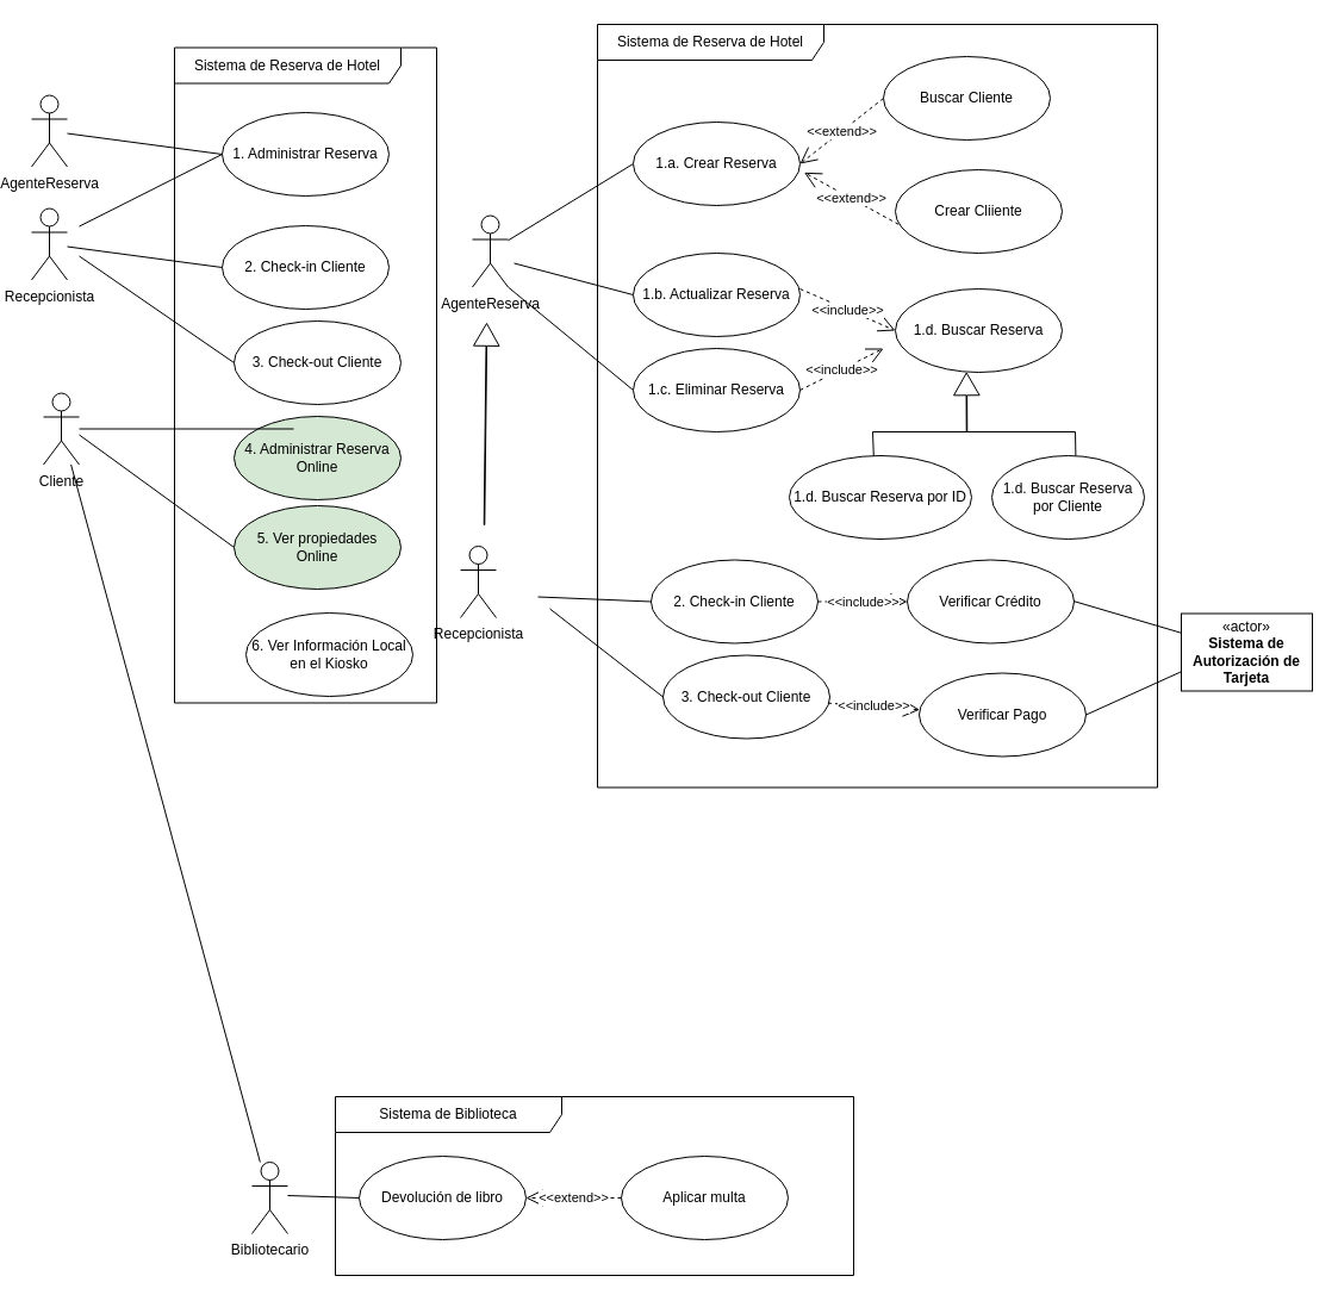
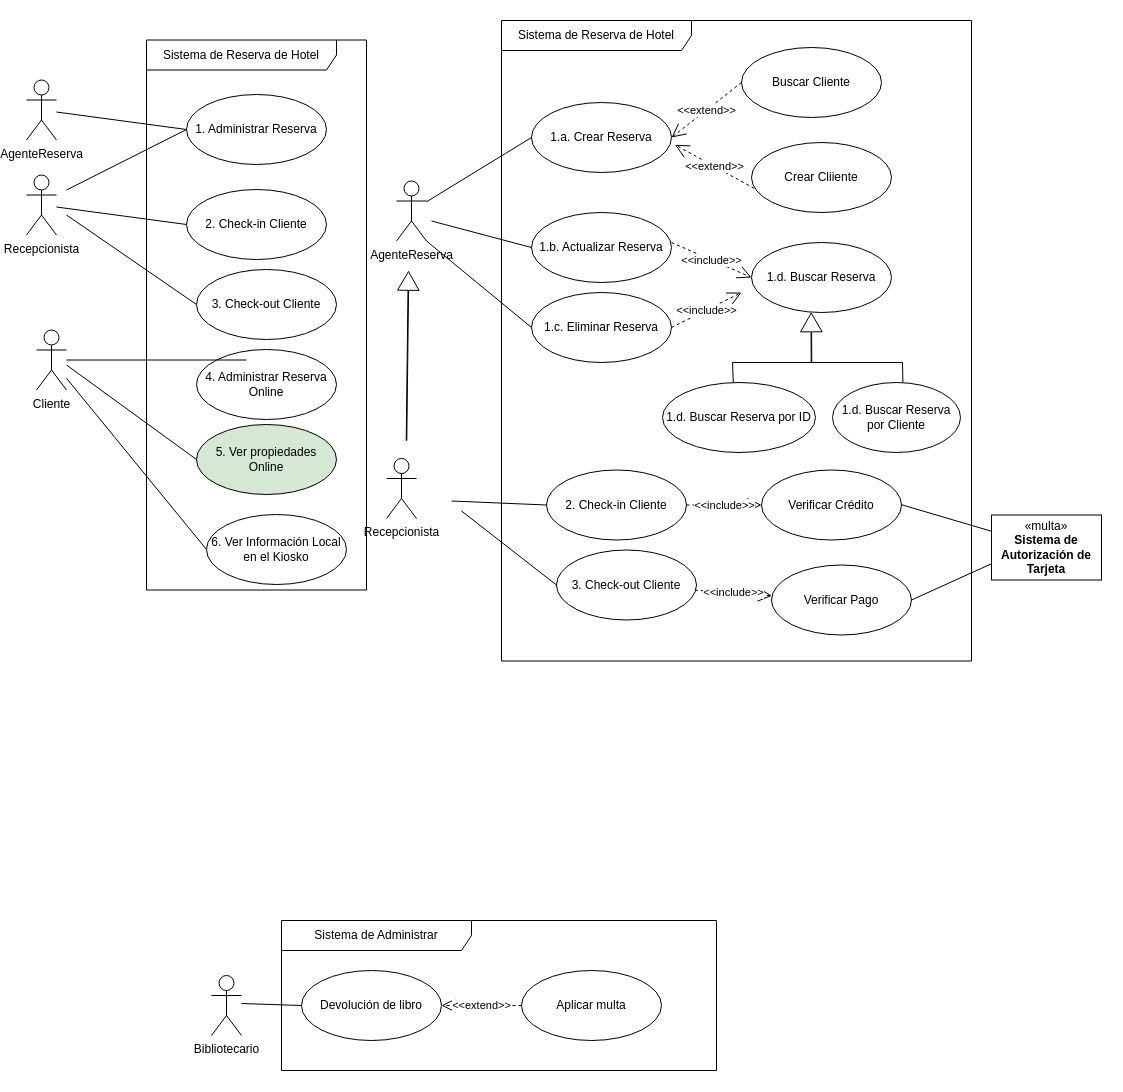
  <mxCell id="0" />
  <mxCell id="1" parent="0" />
  <mxCell id="2" value="AgenteReserva" style="shape=umlActor;verticalLabelPosition=bottom;verticalAlign=top;html=1;" vertex="1" parent="1"><mxGeometry x="20" y="79.5" width="30" height="60" as="geometry" /></mxCell>
  <mxCell id="3" value="1. Administrar Reserva" style="ellipse;whiteSpace=wrap;html=1;" vertex="1" parent="1"><mxGeometry x="180" y="94" width="140" height="70" as="geometry" /></mxCell>
  <mxCell id="4" value="" style="endArrow=none;html=1;rounded=0;entryX=0;entryY=0.5;entryDx=0;entryDy=0;" edge="1" parent="1" source="2" target="3"><mxGeometry width="50" height="50" relative="1" as="geometry"><mxPoint x="290" y="189.5" as="sourcePoint" /><mxPoint x="340" y="139.5" as="targetPoint" /></mxGeometry></mxCell>
  <mxCell id="5" value="Recepcionista" style="shape=umlActor;verticalLabelPosition=bottom;verticalAlign=top;html=1;" vertex="1" parent="1"><mxGeometry x="20" y="174.5" width="30" height="60" as="geometry" /></mxCell>
  <mxCell id="6" value="2. Check-in Cliente" style="ellipse;whiteSpace=wrap;html=1;" vertex="1" parent="1"><mxGeometry x="180" y="189" width="140" height="70" as="geometry" /></mxCell>
  <mxCell id="7" value="" style="endArrow=none;html=1;rounded=0;entryX=0;entryY=0.5;entryDx=0;entryDy=0;" edge="1" source="5" target="6" parent="1"><mxGeometry width="50" height="50" relative="1" as="geometry"><mxPoint x="290" y="284.5" as="sourcePoint" /><mxPoint x="340" y="234.5" as="targetPoint" /></mxGeometry></mxCell>
  <mxCell id="8" value="Sistema de Reserva de Hotel" style="shape=umlFrame;whiteSpace=wrap;html=1;pointerEvents=0;width=190;height=30;" vertex="1" parent="1"><mxGeometry x="140" y="39.5" width="220" height="550" as="geometry" /></mxCell>
  <mxCell id="9" value="Cliente" style="shape=umlActor;verticalLabelPosition=bottom;verticalAlign=top;html=1;" vertex="1" parent="1"><mxGeometry x="30" y="329.5" width="30" height="60" as="geometry" /></mxCell>
- <mxCell id="10" value="4. Administrar Reserva Online" style="ellipse;whiteSpace=wrap;html=1;fillColor=#d5e8d4;" vertex="1" parent="1"><mxGeometry x="190" y="349" width="140" height="70" as="geometry" /></mxCell>
+ <mxCell id="10" value="4. Administrar Reserva Online" style="ellipse;whiteSpace=wrap;html=1;" vertex="1" parent="1"><mxGeometry x="190" y="349" width="140" height="70" as="geometry" /></mxCell>
  <mxCell id="11" value="" style="endArrow=none;html=1;rounded=0;entryX=0;entryY=0.5;entryDx=0;entryDy=0;" edge="1" source="9" parent="1"><mxGeometry width="50" height="50" relative="1" as="geometry"><mxPoint x="300" y="439.5" as="sourcePoint" /><mxPoint x="240" y="359.5" as="targetPoint" /></mxGeometry></mxCell>
  <mxCell id="12" value="" style="endArrow=none;html=1;rounded=0;entryX=0;entryY=0.5;entryDx=0;entryDy=0;" edge="1" target="13" parent="1"><mxGeometry width="50" height="50" relative="1" as="geometry"><mxPoint x="60" y="364.5" as="sourcePoint" /><mxPoint x="360" y="399.5" as="targetPoint" /></mxGeometry></mxCell>
  <mxCell id="13" value="5. Ver propiedades Online" style="ellipse;whiteSpace=wrap;html=1;fillColor=#d5e8d4;" vertex="1" parent="1"><mxGeometry x="190" y="424" width="140" height="70" as="geometry" /></mxCell>
- <mxCell id="14" value="" style="endArrow=none;html=1;rounded=0;" edge="1" target="53" parent="1" source="9"><mxGeometry width="50" height="50" relative="1" as="geometry"><mxPoint x="80" y="384.5" as="sourcePoint" /><mxPoint x="360" y="499.5" as="targetPoint" /></mxGeometry></mxCell>
+ <mxCell id="14" value="" style="endArrow=none;html=1;rounded=0;entryX=0;entryY=0.5;entryDx=0;entryDy=0;" edge="1" target="15" parent="1" source="9"><mxGeometry width="50" height="50" relative="1" as="geometry"><mxPoint x="80" y="384.5" as="sourcePoint" /><mxPoint x="360" y="499.5" as="targetPoint" /></mxGeometry></mxCell>
  <mxCell id="15" value="6. Ver Información Local en el Kiosko" style="ellipse;whiteSpace=wrap;html=1;" vertex="1" parent="1"><mxGeometry x="200" y="514" width="140" height="70" as="geometry" /></mxCell>
  <mxCell id="16" value="" style="endArrow=none;html=1;rounded=0;entryX=0;entryY=0.5;entryDx=0;entryDy=0;" edge="1" parent="1" target="3"><mxGeometry width="50" height="50" relative="1" as="geometry"><mxPoint x="60" y="189.5" as="sourcePoint" /><mxPoint x="240" y="214.5" as="targetPoint" /></mxGeometry></mxCell>
  <mxCell id="17" value="3. Check-out Cliente" style="ellipse;whiteSpace=wrap;html=1;" vertex="1" parent="1"><mxGeometry x="190" y="269" width="140" height="70" as="geometry" /></mxCell>
  <mxCell id="18" value="" style="endArrow=none;html=1;rounded=0;entryX=0;entryY=0.5;entryDx=0;entryDy=0;" edge="1" target="17" parent="1"><mxGeometry width="50" height="50" relative="1" as="geometry"><mxPoint x="60" y="214.5" as="sourcePoint" /><mxPoint x="350" y="244.5" as="targetPoint" /></mxGeometry></mxCell>
  <mxCell id="19" value="AgenteReserva" style="shape=umlActor;verticalLabelPosition=bottom;verticalAlign=top;html=1;" vertex="1" parent="1"><mxGeometry x="390" y="180.5" width="30" height="60" as="geometry" /></mxCell>
  <mxCell id="20" value="1.a. Crear Reserva" style="ellipse;whiteSpace=wrap;html=1;" vertex="1" parent="1"><mxGeometry x="525" y="102" width="140" height="70" as="geometry" /></mxCell>
  <mxCell id="21" value="" style="endArrow=none;html=1;rounded=0;entryX=0;entryY=0.5;entryDx=0;entryDy=0;" edge="1" source="19" target="20" parent="1"><mxGeometry width="50" height="50" relative="1" as="geometry"><mxPoint x="595" y="302" as="sourcePoint" /><mxPoint x="645" y="252" as="targetPoint" /></mxGeometry></mxCell>
  <mxCell id="22" value="1.b. Actualizar Reserva" style="ellipse;whiteSpace=wrap;html=1;" vertex="1" parent="1"><mxGeometry x="525" y="212" width="140" height="70" as="geometry" /></mxCell>
  <mxCell id="23" value="" style="endArrow=none;html=1;rounded=0;entryX=0;entryY=0.5;entryDx=0;entryDy=0;" edge="1" target="22" parent="1"><mxGeometry width="50" height="50" relative="1" as="geometry"><mxPoint x="425" y="220.5" as="sourcePoint" /><mxPoint x="655" y="262" as="targetPoint" /></mxGeometry></mxCell>
  <mxCell id="24" value="1.c. Eliminar Reserva" style="ellipse;whiteSpace=wrap;html=1;" vertex="1" parent="1"><mxGeometry x="525" y="292" width="140" height="70" as="geometry" /></mxCell>
  <mxCell id="25" value="" style="endArrow=none;html=1;rounded=0;entryX=0;entryY=0.5;entryDx=0;entryDy=0;exitX=1;exitY=1;exitDx=0;exitDy=0;exitPerimeter=0;" edge="1" target="24" parent="1" source="19"><mxGeometry width="50" height="50" relative="1" as="geometry"><mxPoint x="365" y="252" as="sourcePoint" /><mxPoint x="645" y="417" as="targetPoint" /></mxGeometry></mxCell>
  <mxCell id="26" value="Recepcionista" style="shape=umlActor;verticalLabelPosition=bottom;verticalAlign=top;html=1;" vertex="1" parent="1"><mxGeometry x="380" y="458" width="30" height="60" as="geometry" /></mxCell>
  <mxCell id="27" value="" style="shape=flexArrow;endArrow=classic;html=1;rounded=0;width=0.571;endSize=5.937;" edge="1" parent="1"><mxGeometry width="50" height="50" relative="1" as="geometry"><mxPoint x="400" y="440.5" as="sourcePoint" /><mxPoint x="402" y="270.5" as="targetPoint" /></mxGeometry></mxCell>
  <mxCell id="28" value="2. Check-in Cliente" style="ellipse;whiteSpace=wrap;html=1;" vertex="1" parent="1"><mxGeometry x="540" y="469.5" width="140" height="70" as="geometry" /></mxCell>
  <mxCell id="29" value="" style="endArrow=none;html=1;rounded=0;entryX=0;entryY=0.5;entryDx=0;entryDy=0;" edge="1" target="28" parent="1"><mxGeometry width="50" height="50" relative="1" as="geometry"><mxPoint x="445" y="500.5" as="sourcePoint" /><mxPoint x="650" y="534.5" as="targetPoint" /></mxGeometry></mxCell>
  <mxCell id="30" value="3. Check-out Cliente" style="ellipse;whiteSpace=wrap;html=1;" vertex="1" parent="1"><mxGeometry x="550" y="549.5" width="140" height="70" as="geometry" /></mxCell>
  <mxCell id="31" value="" style="endArrow=none;html=1;rounded=0;entryX=0;entryY=0.5;entryDx=0;entryDy=0;" edge="1" target="30" parent="1"><mxGeometry width="50" height="50" relative="1" as="geometry"><mxPoint x="455" y="510.5" as="sourcePoint" /><mxPoint x="660" y="544.5" as="targetPoint" /></mxGeometry></mxCell>
  <mxCell id="32" value="1.d. Buscar Reserva por Cliente" style="ellipse;whiteSpace=wrap;html=1;movable=1;resizable=1;rotatable=1;deletable=1;editable=1;locked=0;connectable=1;" vertex="1" parent="1"><mxGeometry x="826" y="382" width="128" height="70" as="geometry" /></mxCell>
  <mxCell id="33" value="" style="shape=flexArrow;endArrow=classic;html=1;rounded=0;width=0.571;endSize=5.937;" edge="1" parent="1"><mxGeometry width="50" height="50" relative="1" as="geometry"><mxPoint x="805" y="362" as="sourcePoint" /><mxPoint x="804.71" y="312" as="targetPoint" /></mxGeometry></mxCell>
  <mxCell id="34" value="" style="endArrow=none;html=1;rounded=0;" edge="1" parent="1"><mxGeometry width="50" height="50" relative="1" as="geometry"><mxPoint x="726" y="362" as="sourcePoint" /><mxPoint x="896" y="362" as="targetPoint" /></mxGeometry></mxCell>
  <mxCell id="35" value="" style="endArrow=none;html=1;rounded=0;exitX=0.463;exitY=0.023;exitDx=0;exitDy=0;exitPerimeter=0;" edge="1" parent="1" source="37"><mxGeometry width="50" height="50" relative="1" as="geometry"><mxPoint x="566" y="322" as="sourcePoint" /><mxPoint x="726" y="362" as="targetPoint" /></mxGeometry></mxCell>
  <mxCell id="36" value="" style="endArrow=none;html=1;rounded=0;exitX=0.463;exitY=0.023;exitDx=0;exitDy=0;exitPerimeter=0;" edge="1" parent="1" target="37"><mxGeometry width="50" height="50" relative="1" as="geometry"><mxPoint x="741" y="394" as="sourcePoint" /><mxPoint x="736" y="372" as="targetPoint" /></mxGeometry></mxCell>
  <mxCell id="37" value="1.d. Buscar Reserva por ID" style="ellipse;whiteSpace=wrap;html=1;movable=1;resizable=1;rotatable=1;deletable=1;editable=1;locked=0;connectable=1;" vertex="1" parent="1"><mxGeometry x="656" y="382" width="153" height="70" as="geometry" /></mxCell>
  <mxCell id="38" value="" style="endArrow=none;html=1;rounded=0;exitX=0.55;exitY=0.002;exitDx=0;exitDy=0;exitPerimeter=0;" edge="1" parent="1" source="32"><mxGeometry width="50" height="50" relative="1" as="geometry"><mxPoint x="566" y="322" as="sourcePoint" /><mxPoint x="896" y="362" as="targetPoint" /></mxGeometry></mxCell>
  <mxCell id="39" value="1.d. Buscar Reserva" style="ellipse;whiteSpace=wrap;html=1;movable=1;resizable=1;rotatable=1;deletable=1;editable=1;locked=0;connectable=1;" vertex="1" parent="1"><mxGeometry x="745" y="242" width="140" height="70" as="geometry" /></mxCell>
  <mxCell id="40" value="&amp;lt;&amp;lt;include&amp;gt;&amp;gt;" style="endArrow=open;endSize=12;dashed=1;html=1;rounded=0;entryX=0;entryY=0.5;entryDx=0;entryDy=0;" edge="1" parent="1" target="39"><mxGeometry width="160" relative="1" as="geometry"><mxPoint x="665" y="242" as="sourcePoint" /><mxPoint x="825" y="242" as="targetPoint" /></mxGeometry></mxCell>
  <mxCell id="41" value="&amp;lt;&amp;lt;include&amp;gt;&amp;gt;" style="endArrow=open;endSize=12;dashed=1;html=1;rounded=0;exitX=1;exitY=0.5;exitDx=0;exitDy=0;" edge="1" parent="1" source="24"><mxGeometry width="160" relative="1" as="geometry"><mxPoint x="675" y="252" as="sourcePoint" /><mxPoint x="735" y="292" as="targetPoint" /></mxGeometry></mxCell>
  <mxCell id="42" value="Verificar Crédito" style="ellipse;whiteSpace=wrap;html=1;movable=1;resizable=1;rotatable=1;deletable=1;editable=1;locked=0;connectable=1;" vertex="1" parent="1"><mxGeometry x="755" y="469.5" width="140" height="70" as="geometry" /></mxCell>
  <mxCell id="43" value="&amp;lt;&amp;lt;include&amp;gt;&amp;gt;" style="endArrow=open;endSize=12;dashed=1;html=1;rounded=0;entryX=0;entryY=0.5;entryDx=0;entryDy=0;exitX=1;exitY=0.5;exitDx=0;exitDy=0;" edge="1" target="42" parent="1" source="28"><mxGeometry width="160" relative="1" as="geometry"><mxPoint x="695" y="504.5" as="sourcePoint" /><mxPoint x="855" y="504.5" as="targetPoint" /></mxGeometry></mxCell>
  <mxCell id="44" value="&amp;lt;&amp;lt;include&amp;gt;&amp;gt;" style="endArrow=open;endSize=12;dashed=1;html=1;rounded=0;exitX=0.989;exitY=0.574;exitDx=0;exitDy=0;exitPerimeter=0;" edge="1" parent="1" source="30" target="45"><mxGeometry width="160" relative="1" as="geometry"><mxPoint x="695" y="589.5" as="sourcePoint" /><mxPoint x="775" y="609.5" as="targetPoint" /></mxGeometry></mxCell>
  <mxCell id="45" value="Verificar Pago" style="ellipse;whiteSpace=wrap;html=1;movable=1;resizable=1;rotatable=1;deletable=1;editable=1;locked=0;connectable=1;" vertex="1" parent="1"><mxGeometry x="765" y="564.5" width="140" height="70" as="geometry" /></mxCell>
- <mxCell id="46" value="«actor»&lt;br&gt;&lt;b&gt;Sistema de Autorización de Tarjeta&lt;/b&gt;" style="html=1;whiteSpace=wrap;" vertex="1" parent="1"><mxGeometry x="985" y="514.5" width="110" height="65" as="geometry" /></mxCell>
+ <mxCell id="46" value="«multa»&lt;br&gt;&lt;b&gt;Sistema de Autorización de Tarjeta&lt;/b&gt;" style="html=1;whiteSpace=wrap;" vertex="1" parent="1"><mxGeometry x="985" y="514.5" width="110" height="65" as="geometry" /></mxCell>
  <mxCell id="47" value="" style="endArrow=none;html=1;rounded=0;entryX=0;entryY=0.25;entryDx=0;entryDy=0;" edge="1" parent="1" target="46"><mxGeometry width="50" height="50" relative="1" as="geometry"><mxPoint x="895" y="504.21" as="sourcePoint" /><mxPoint x="1075" y="504.21" as="targetPoint" /></mxGeometry></mxCell>
  <mxCell id="48" value="" style="endArrow=none;html=1;rounded=0;entryX=0;entryY=0.75;entryDx=0;entryDy=0;exitX=1;exitY=0.5;exitDx=0;exitDy=0;" edge="1" parent="1" source="45" target="46"><mxGeometry width="50" height="50" relative="1" as="geometry"><mxPoint x="905" y="514.21" as="sourcePoint" /><mxPoint x="995" y="540.5" as="targetPoint" /></mxGeometry></mxCell>
  <mxCell id="49" value="Buscar Cliente" style="ellipse;whiteSpace=wrap;html=1;movable=1;resizable=1;rotatable=1;deletable=1;editable=1;locked=0;connectable=1;" vertex="1" parent="1"><mxGeometry x="735" y="47" width="140" height="70" as="geometry" /></mxCell>
  <mxCell id="50" value="&amp;lt;&amp;lt;extend&amp;gt;&amp;gt;" style="endArrow=open;endSize=12;dashed=1;html=1;rounded=0;exitX=0;exitY=0.5;exitDx=0;exitDy=0;entryX=1;entryY=0.5;entryDx=0;entryDy=0;" edge="1" target="20" parent="1" source="49"><mxGeometry width="160" relative="1" as="geometry"><mxPoint x="680" y="82" as="sourcePoint" /><mxPoint x="565" y="42" as="targetPoint" /></mxGeometry></mxCell>
  <mxCell id="51" value="&amp;lt;&amp;lt;extend&amp;gt;&amp;gt;" style="endArrow=open;endSize=12;dashed=1;html=1;rounded=0;entryX=1.025;entryY=0.604;entryDx=0;entryDy=0;entryPerimeter=0;exitX=0.019;exitY=0.655;exitDx=0;exitDy=0;exitPerimeter=0;" edge="1" target="20" parent="1" source="52"><mxGeometry x="-0.003" width="160" relative="1" as="geometry"><mxPoint x="715" y="202" as="sourcePoint" /><mxPoint x="775" y="187" as="targetPoint" /><mxPoint as="offset" /></mxGeometry></mxCell>
  <mxCell id="52" value="Crear Cliiente" style="ellipse;whiteSpace=wrap;html=1;movable=1;resizable=1;rotatable=1;deletable=1;editable=1;locked=0;connectable=1;" vertex="1" parent="1"><mxGeometry x="745" y="142" width="140" height="70" as="geometry" /></mxCell>
  <mxCell id="53" value="Bibliotecario" style="shape=umlActor;verticalLabelPosition=bottom;verticalAlign=top;html=1;outlineConnect=0;" vertex="1" parent="1"><mxGeometry x="205" y="975" width="30" height="60" as="geometry" /></mxCell>
  <mxCell id="54" value="Devolución de libro" style="ellipse;whiteSpace=wrap;html=1;" vertex="1" parent="1"><mxGeometry x="295" y="970" width="140" height="70" as="geometry" /></mxCell>
  <mxCell id="55" value="Aplicar multa" style="ellipse;whiteSpace=wrap;html=1;movable=1;resizable=1;rotatable=1;deletable=1;editable=1;locked=0;connectable=1;" vertex="1" parent="1"><mxGeometry x="515" y="970" width="140" height="70" as="geometry" /></mxCell>
  <mxCell id="56" value="&amp;lt;&amp;lt;extend&amp;gt;&amp;gt;" style="endArrow=open;endSize=12;dashed=1;html=1;rounded=0;exitX=0;exitY=0.5;exitDx=0;exitDy=0;entryX=1;entryY=0.5;entryDx=0;entryDy=0;" edge="1" source="55" target="54" parent="1"><mxGeometry width="160" relative="1" as="geometry"><mxPoint x="485" y="950" as="sourcePoint" /><mxPoint x="370" y="910" as="targetPoint" /></mxGeometry></mxCell>
  <mxCell id="57" value="" style="endArrow=none;html=1;rounded=0;entryX=0;entryY=0.5;entryDx=0;entryDy=0;" edge="1" parent="1" target="54"><mxGeometry width="50" height="50" relative="1" as="geometry"><mxPoint x="235" y="1003" as="sourcePoint" /><mxPoint x="405" y="925" as="targetPoint" /></mxGeometry></mxCell>
  <mxCell id="58" value="Sistema de Reserva de Hotel" style="shape=umlFrame;whiteSpace=wrap;html=1;pointerEvents=0;width=190;height=30;" vertex="1" parent="1"><mxGeometry x="495" y="20" width="470" height="640.5" as="geometry" /></mxCell>
- <mxCell id="59" value="Sistema de Biblioteca" style="shape=umlFrame;whiteSpace=wrap;html=1;pointerEvents=0;width=190;height=30;" vertex="1" parent="1"><mxGeometry x="275" y="920" width="435" height="150" as="geometry" /></mxCell>
+ <mxCell id="59" value="Sistema de Administrar" style="shape=umlFrame;whiteSpace=wrap;html=1;pointerEvents=0;width=190;height=30;" vertex="1" parent="1"><mxGeometry x="275" y="920" width="435" height="150" as="geometry" /></mxCell>
